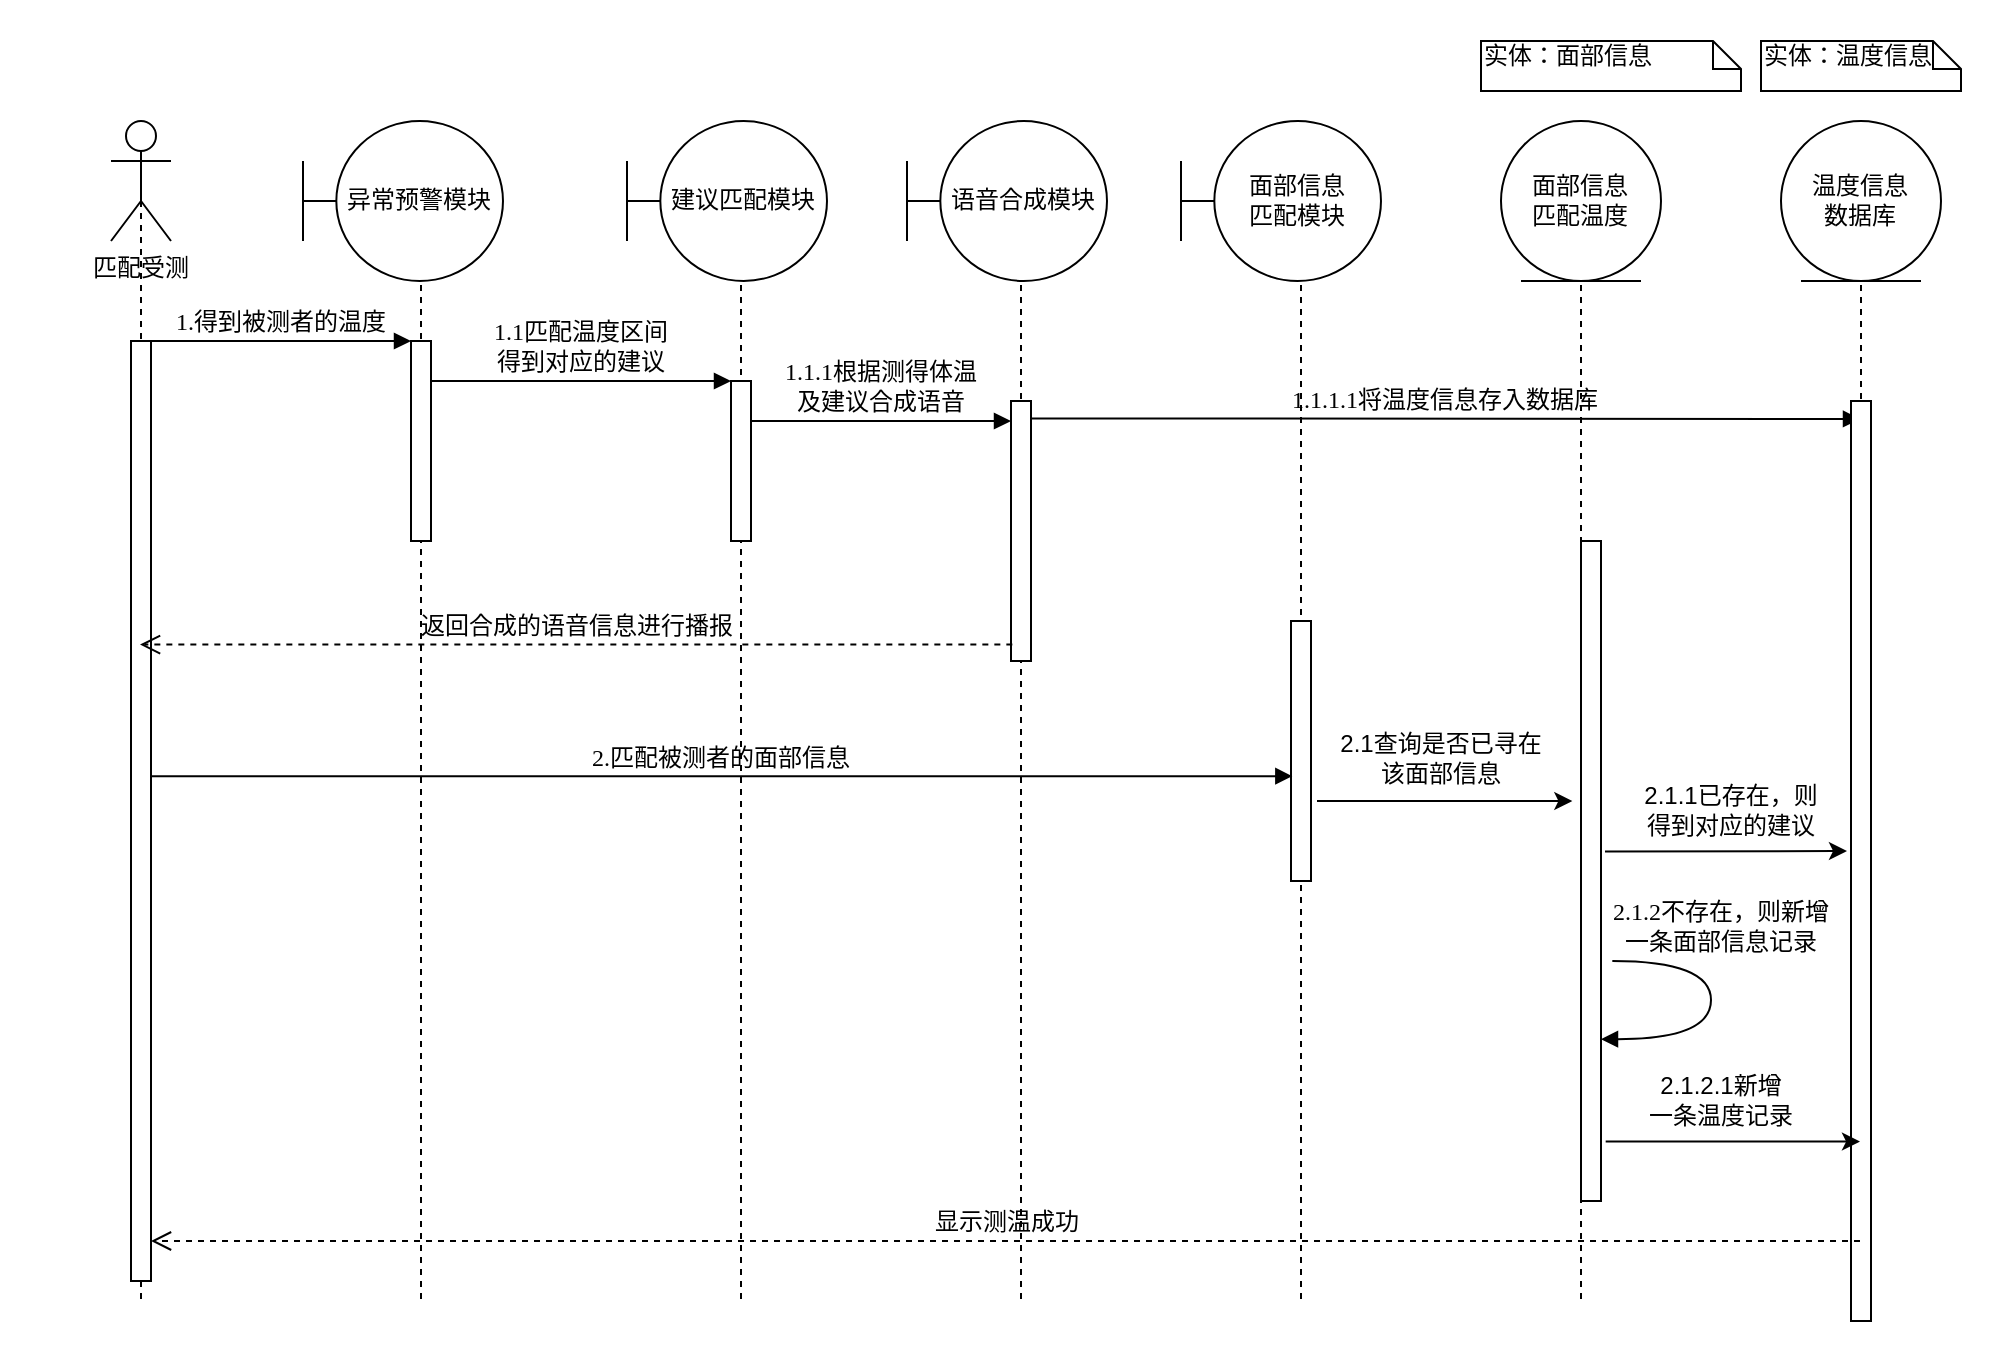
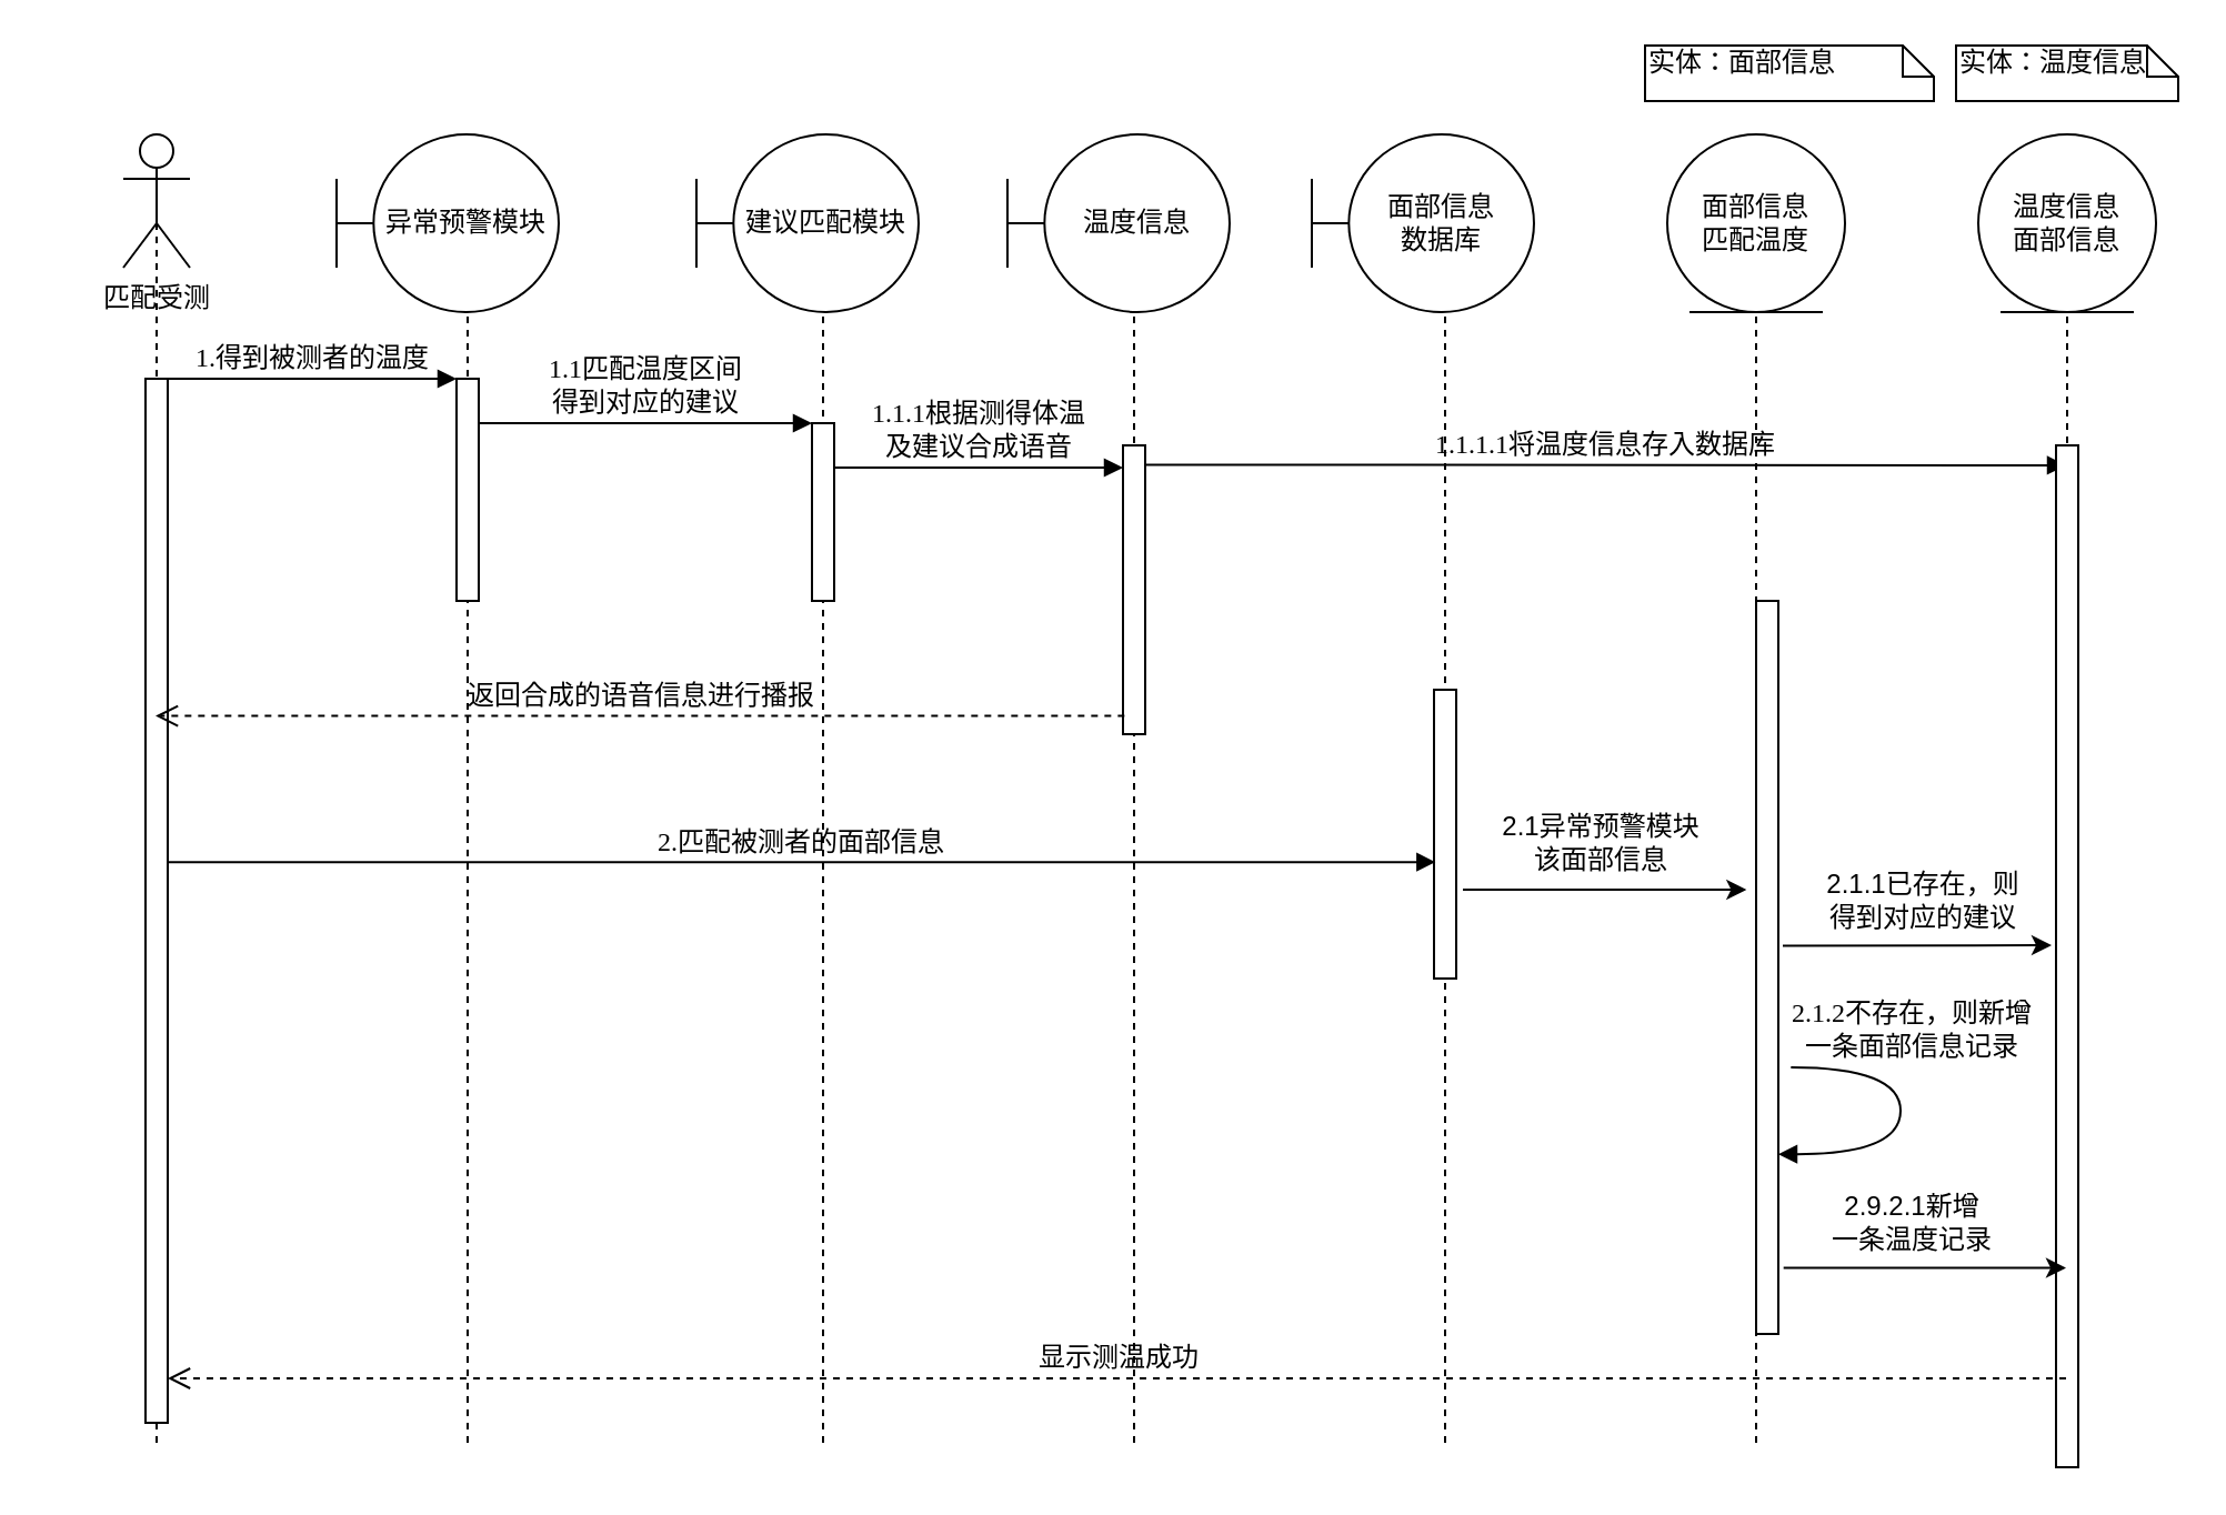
  <mxCell id="0" />
  <mxCell id="1" parent="0" />
  <mxCell id="2" value="" style="shape=umlLifeline;perimeter=lifelinePerimeter;whiteSpace=wrap;html=1;container=1;collapsible=0;recursiveResize=0;outlineConnect=0;rounded=1;shadow=0;comic=0;labelBackgroundColor=none;strokeWidth=1;fontFamily=Verdana;fontSize=12;align=center;size=0;" parent="1" vertex="1"><mxGeometry x="160" y="70" width="100" height="580" as="geometry" /></mxCell>
  <mxCell id="3" value="" style="html=1;points=[];perimeter=orthogonalPerimeter;rounded=0;shadow=0;comic=0;labelBackgroundColor=none;strokeWidth=1;fontFamily=Verdana;fontSize=12;align=center;" parent="2" vertex="1"><mxGeometry x="45" y="100" width="10" height="100" as="geometry" /></mxCell>
  <mxCell id="4" value=":Object" style="shape=umlLifeline;perimeter=lifelinePerimeter;whiteSpace=wrap;html=1;container=1;collapsible=0;recursiveResize=0;outlineConnect=0;rounded=1;shadow=0;comic=0;labelBackgroundColor=none;strokeWidth=1;fontFamily=Verdana;fontSize=12;align=center;size=0;" parent="1" vertex="1"><mxGeometry x="320" y="70" width="100" height="580" as="geometry" /></mxCell>
  <mxCell id="5" value="" style="html=1;points=[];perimeter=orthogonalPerimeter;rounded=0;shadow=0;comic=0;labelBackgroundColor=none;strokeWidth=1;fontFamily=Verdana;fontSize=12;align=center;" parent="4" vertex="1"><mxGeometry x="45" y="120" width="10" height="80" as="geometry" /></mxCell>
  <mxCell id="6" value="" style="shape=umlLifeline;perimeter=lifelinePerimeter;whiteSpace=wrap;html=1;container=1;collapsible=0;recursiveResize=0;outlineConnect=0;rounded=1;shadow=0;comic=0;labelBackgroundColor=none;strokeWidth=1;fontFamily=Verdana;fontSize=12;align=center;size=0;" parent="1" vertex="1"><mxGeometry x="460" y="70" width="100" height="580" as="geometry" /></mxCell>
  <mxCell id="7" value=":Object" style="shape=umlLifeline;perimeter=lifelinePerimeter;whiteSpace=wrap;html=1;container=1;collapsible=0;recursiveResize=0;outlineConnect=0;rounded=1;shadow=0;comic=0;labelBackgroundColor=none;strokeWidth=1;fontFamily=Verdana;fontSize=12;align=center;size=0;" parent="1" vertex="1"><mxGeometry x="600" y="70" width="100" height="580" as="geometry" /></mxCell>
- <mxCell id="8" value="面部信息&lt;br&gt;匹配模块" style="shape=umlBoundary;whiteSpace=wrap;html=1;" vertex="1" parent="7"><mxGeometry x="-10" y="-10" width="100" height="80" as="geometry" /></mxCell>
+ <mxCell id="8" value="面部信息&lt;br&gt;数据库" style="shape=umlBoundary;whiteSpace=wrap;html=1;" vertex="1" parent="7"><mxGeometry x="-10" y="-10" width="100" height="80" as="geometry" /></mxCell>
  <mxCell id="9" value=":Object" style="shape=umlLifeline;perimeter=lifelinePerimeter;whiteSpace=wrap;html=1;container=1;collapsible=0;recursiveResize=0;outlineConnect=0;rounded=1;shadow=0;comic=0;labelBackgroundColor=none;strokeWidth=1;fontFamily=Verdana;fontSize=12;align=center;size=0;" parent="1" vertex="1"><mxGeometry x="740" y="70" width="100" height="580" as="geometry" /></mxCell>
  <mxCell id="10" value=":Object" style="shape=umlLifeline;perimeter=lifelinePerimeter;whiteSpace=wrap;html=1;container=1;collapsible=0;recursiveResize=0;outlineConnect=0;rounded=1;shadow=0;comic=0;labelBackgroundColor=none;strokeWidth=1;fontFamily=Verdana;fontSize=12;align=center;size=0;" parent="1" vertex="1"><mxGeometry x="880" y="70" width="100" height="580" as="geometry" /></mxCell>
  <mxCell id="11" value="" style="shape=umlLifeline;perimeter=lifelinePerimeter;whiteSpace=wrap;html=1;container=1;collapsible=0;recursiveResize=0;outlineConnect=0;rounded=1;shadow=0;comic=0;labelBackgroundColor=none;strokeWidth=1;fontFamily=Verdana;fontSize=12;align=center;size=0;" parent="1" vertex="1"><mxGeometry x="20" y="70" width="100" height="580" as="geometry" /></mxCell>
  <mxCell id="12" value="" style="html=1;points=[];perimeter=orthogonalPerimeter;rounded=0;shadow=0;comic=0;labelBackgroundColor=none;strokeWidth=1;fontFamily=Verdana;fontSize=12;align=center;" parent="11" vertex="1"><mxGeometry x="45" y="100" width="10" height="470" as="geometry" /></mxCell>
  <mxCell id="13" value="" style="html=1;points=[];perimeter=orthogonalPerimeter;rounded=0;shadow=0;comic=0;labelBackgroundColor=none;strokeWidth=1;fontFamily=Verdana;fontSize=12;align=center;" parent="1" vertex="1"><mxGeometry x="505" y="200" width="10" height="130" as="geometry" /></mxCell>
  <mxCell id="14" value="1.1.1根据测得体温&lt;br&gt;及建议合成语音" style="html=1;verticalAlign=bottom;endArrow=block;labelBackgroundColor=none;fontFamily=Verdana;fontSize=12;edgeStyle=elbowEdgeStyle;elbow=vertical;" parent="1" source="5" target="13" edge="1"><mxGeometry relative="1" as="geometry"><mxPoint x="430" y="210" as="sourcePoint" /><Array as="points"><mxPoint x="380" y="210" /></Array></mxGeometry></mxCell>
  <mxCell id="15" value="" style="html=1;points=[];perimeter=orthogonalPerimeter;rounded=0;shadow=0;comic=0;labelBackgroundColor=none;strokeWidth=1;fontFamily=Verdana;fontSize=12;align=center;" parent="1" vertex="1"><mxGeometry x="645" y="310" width="10" height="130" as="geometry" /></mxCell>
  <mxCell id="16" value="1.1.1.1将温度信息存入数据库" style="html=1;verticalAlign=bottom;endArrow=block;labelBackgroundColor=none;fontFamily=Verdana;fontSize=12;edgeStyle=elbowEdgeStyle;elbow=vertical;exitX=0.984;exitY=0.067;exitDx=0;exitDy=0;exitPerimeter=0;" parent="1" source="13" target="10" edge="1"><mxGeometry relative="1" as="geometry"><mxPoint x="570" y="220" as="sourcePoint" /></mxGeometry></mxCell>
  <mxCell id="17" value="2.匹配被测者的面部信息" style="html=1;verticalAlign=bottom;endArrow=block;labelBackgroundColor=none;fontFamily=Verdana;fontSize=12;entryX=0.067;entryY=0.597;entryDx=0;entryDy=0;entryPerimeter=0;" parent="1" source="12" target="15" edge="1"><mxGeometry relative="1" as="geometry"><mxPoint x="430" y="410" as="sourcePoint" /><mxPoint x="640" y="390" as="targetPoint" /></mxGeometry></mxCell>
  <mxCell id="18" value="" style="html=1;points=[];perimeter=orthogonalPerimeter;rounded=0;shadow=0;comic=0;labelBackgroundColor=none;strokeColor=#000000;strokeWidth=1;fillColor=#FFFFFF;fontFamily=Verdana;fontSize=12;fontColor=#000000;align=center;" parent="1" vertex="1"><mxGeometry x="925" y="200" width="10" height="460" as="geometry" /></mxCell>
  <mxCell id="19" value="返回合成的语音信息进行播报" style="html=1;verticalAlign=bottom;endArrow=open;dashed=1;endSize=8;labelBackgroundColor=none;fontFamily=Verdana;fontSize=12;exitX=0.067;exitY=0.937;exitDx=0;exitDy=0;exitPerimeter=0;" parent="1" source="13" target="11" edge="1"><mxGeometry relative="1" as="geometry"><mxPoint x="850" y="406" as="targetPoint" /><mxPoint x="500" y="323" as="sourcePoint" /></mxGeometry></mxCell>
  <mxCell id="20" value="" style="html=1;points=[];perimeter=orthogonalPerimeter;rounded=0;shadow=0;comic=0;labelBackgroundColor=none;strokeWidth=1;fontFamily=Verdana;fontSize=12;align=center;" parent="1" vertex="1"><mxGeometry x="790" y="270" width="10" height="330" as="geometry" /></mxCell>
  <mxCell id="21" value="显示测温成功" style="html=1;verticalAlign=bottom;endArrow=open;dashed=1;endSize=8;labelBackgroundColor=none;fontFamily=Verdana;fontSize=12;edgeStyle=elbowEdgeStyle;elbow=vertical;" parent="1" source="10" target="12" edge="1"><mxGeometry relative="1" as="geometry"><mxPoint x="720" y="616" as="targetPoint" /><Array as="points"><mxPoint x="300" y="620" /><mxPoint x="490" y="590" /></Array></mxGeometry></mxCell>
  <mxCell id="22" value="1.得到被测者的温度" style="html=1;verticalAlign=bottom;endArrow=block;entryX=0;entryY=0;labelBackgroundColor=none;fontFamily=Verdana;fontSize=12;edgeStyle=elbowEdgeStyle;elbow=vertical;" parent="1" source="12" target="3" edge="1"><mxGeometry relative="1" as="geometry"><mxPoint x="140" y="180" as="sourcePoint" /></mxGeometry></mxCell>
  <mxCell id="23" value="1.1匹配温度区间&lt;br&gt;得到对应的建议" style="html=1;verticalAlign=bottom;endArrow=block;entryX=0;entryY=0;labelBackgroundColor=none;fontFamily=Verdana;fontSize=12;edgeStyle=elbowEdgeStyle;elbow=vertical;" parent="1" source="3" target="5" edge="1"><mxGeometry relative="1" as="geometry"><mxPoint x="290" y="190" as="sourcePoint" /></mxGeometry></mxCell>
  <mxCell id="24" value="实体：面部信息" style="shape=note;whiteSpace=wrap;html=1;size=14;verticalAlign=top;align=left;spacingTop=-6;rounded=0;shadow=0;comic=0;labelBackgroundColor=none;strokeWidth=1;fontFamily=Verdana;fontSize=12" parent="1" vertex="1"><mxGeometry x="740" y="20" width="130" height="25" as="geometry" /></mxCell>
  <mxCell id="25" value="实体：温度信息" style="shape=note;whiteSpace=wrap;html=1;size=14;verticalAlign=top;align=left;spacingTop=-6;rounded=0;shadow=0;comic=0;labelBackgroundColor=none;strokeWidth=1;fontFamily=Verdana;fontSize=12" parent="1" vertex="1"><mxGeometry x="880" y="20" width="100" height="25" as="geometry" /></mxCell>
  <mxCell id="26" value="匹配受测" style="shape=umlActor;verticalLabelPosition=bottom;verticalAlign=top;html=1;outlineConnect=0;" vertex="1" parent="1"><mxGeometry x="55" y="60" width="30" height="60" as="geometry" /></mxCell>
  <mxCell id="27" value="异常预警模块" style="shape=umlBoundary;whiteSpace=wrap;html=1;" vertex="1" parent="1"><mxGeometry x="151" y="60" width="100" height="80" as="geometry" /></mxCell>
  <mxCell id="28" value="建议匹配模块" style="shape=umlBoundary;whiteSpace=wrap;html=1;" vertex="1" parent="1"><mxGeometry x="313" y="60" width="100" height="80" as="geometry" /></mxCell>
- <mxCell id="29" value="语音合成模块" style="shape=umlBoundary;whiteSpace=wrap;html=1;" vertex="1" parent="1"><mxGeometry x="453" y="60" width="100" height="80" as="geometry" /></mxCell>
+ <mxCell id="29" value="温度信息" style="shape=umlBoundary;whiteSpace=wrap;html=1;" vertex="1" parent="1"><mxGeometry x="453" y="60" width="100" height="80" as="geometry" /></mxCell>
  <mxCell id="30" value="面部信息&lt;br&gt;匹配温度" style="ellipse;shape=umlEntity;whiteSpace=wrap;html=1;" vertex="1" parent="1"><mxGeometry x="750" y="60" width="80" height="80" as="geometry" /></mxCell>
- <mxCell id="31" value="2.1查询是否已寻在&lt;br&gt;该面部信息" style="text;html=1;align=center;verticalAlign=middle;resizable=0;points=[];autosize=1;" vertex="1" parent="1"><mxGeometry x="660" y="364" width="120" height="30" as="geometry" /></mxCell>
- <mxCell id="32" value="温度信息&lt;br&gt;数据库" style="ellipse;shape=umlEntity;whiteSpace=wrap;html=1;" vertex="1" parent="1"><mxGeometry x="890" y="60" width="80" height="80" as="geometry" /></mxCell>
+ <mxCell id="31" value="2.1异常预警模块&lt;br&gt;该面部信息" style="text;html=1;align=center;verticalAlign=middle;resizable=0;points=[];autosize=1;" vertex="1" parent="1"><mxGeometry x="660" y="364" width="120" height="30" as="geometry" /></mxCell>
+ <mxCell id="32" value="温度信息&lt;br&gt;面部信息" style="ellipse;shape=umlEntity;whiteSpace=wrap;html=1;" vertex="1" parent="1"><mxGeometry x="890" y="60" width="80" height="80" as="geometry" /></mxCell>
  <mxCell id="33" value="" style="endArrow=classic;html=1;exitX=0.9;exitY=0.552;exitDx=0;exitDy=0;exitPerimeter=0;" edge="1" parent="1"><mxGeometry width="50" height="50" relative="1" as="geometry"><mxPoint x="802" y="425.28" as="sourcePoint" /><mxPoint x="923" y="425" as="targetPoint" /></mxGeometry></mxCell>
  <mxCell id="34" value="2.1.1已存在，则&lt;br&gt;得到对应的建议" style="text;html=1;align=center;verticalAlign=middle;resizable=0;points=[];autosize=1;" vertex="1" parent="1"><mxGeometry x="810" y="390" width="110" height="30" as="geometry" /></mxCell>
  <mxCell id="35" value="2.1.2不存在，则新增&lt;br&gt;一条面部信息记录" style="html=1;verticalAlign=bottom;endArrow=block;labelBackgroundColor=none;fontFamily=Verdana;fontSize=12;elbow=vertical;edgeStyle=orthogonalEdgeStyle;curved=1;exitX=1.066;exitY=0.713;exitPerimeter=0;" edge="1" parent="1"><mxGeometry x="-0.312" y="-5" relative="1" as="geometry"><mxPoint x="805.66" y="480.01" as="sourcePoint" /><mxPoint x="800" y="519.1" as="targetPoint" /><Array as="points"><mxPoint x="855" y="480.1" /><mxPoint x="855" y="519.1" /></Array><mxPoint x="10" as="offset" /></mxGeometry></mxCell>
  <mxCell id="36" value="" style="endArrow=classic;html=1;exitX=1.234;exitY=0.91;exitDx=0;exitDy=0;exitPerimeter=0;" edge="1" parent="1" source="20" target="10"><mxGeometry width="50" height="50" relative="1" as="geometry"><mxPoint x="800" y="590" as="sourcePoint" /><mxPoint x="850" y="540" as="targetPoint" /></mxGeometry></mxCell>
- <mxCell id="37" value="2.1.2.1新增&lt;br&gt;一条温度记录" style="text;html=1;align=center;verticalAlign=middle;resizable=0;points=[];autosize=1;" vertex="1" parent="1"><mxGeometry x="815" y="535" width="90" height="30" as="geometry" /></mxCell>
+ <mxCell id="37" value="2.9.2.1新增&lt;br&gt;一条温度记录" style="text;html=1;align=center;verticalAlign=middle;resizable=0;points=[];autosize=1;" vertex="1" parent="1"><mxGeometry x="815" y="535" width="90" height="30" as="geometry" /></mxCell>
  <mxCell id="38" value="" style="endArrow=classic;html=1;entryX=-0.433;entryY=0.394;entryDx=0;entryDy=0;entryPerimeter=0;" edge="1" parent="1" target="20"><mxGeometry width="50" height="50" relative="1" as="geometry"><mxPoint x="658" y="400" as="sourcePoint" /><mxPoint x="700" y="390" as="targetPoint" /></mxGeometry></mxCell>
